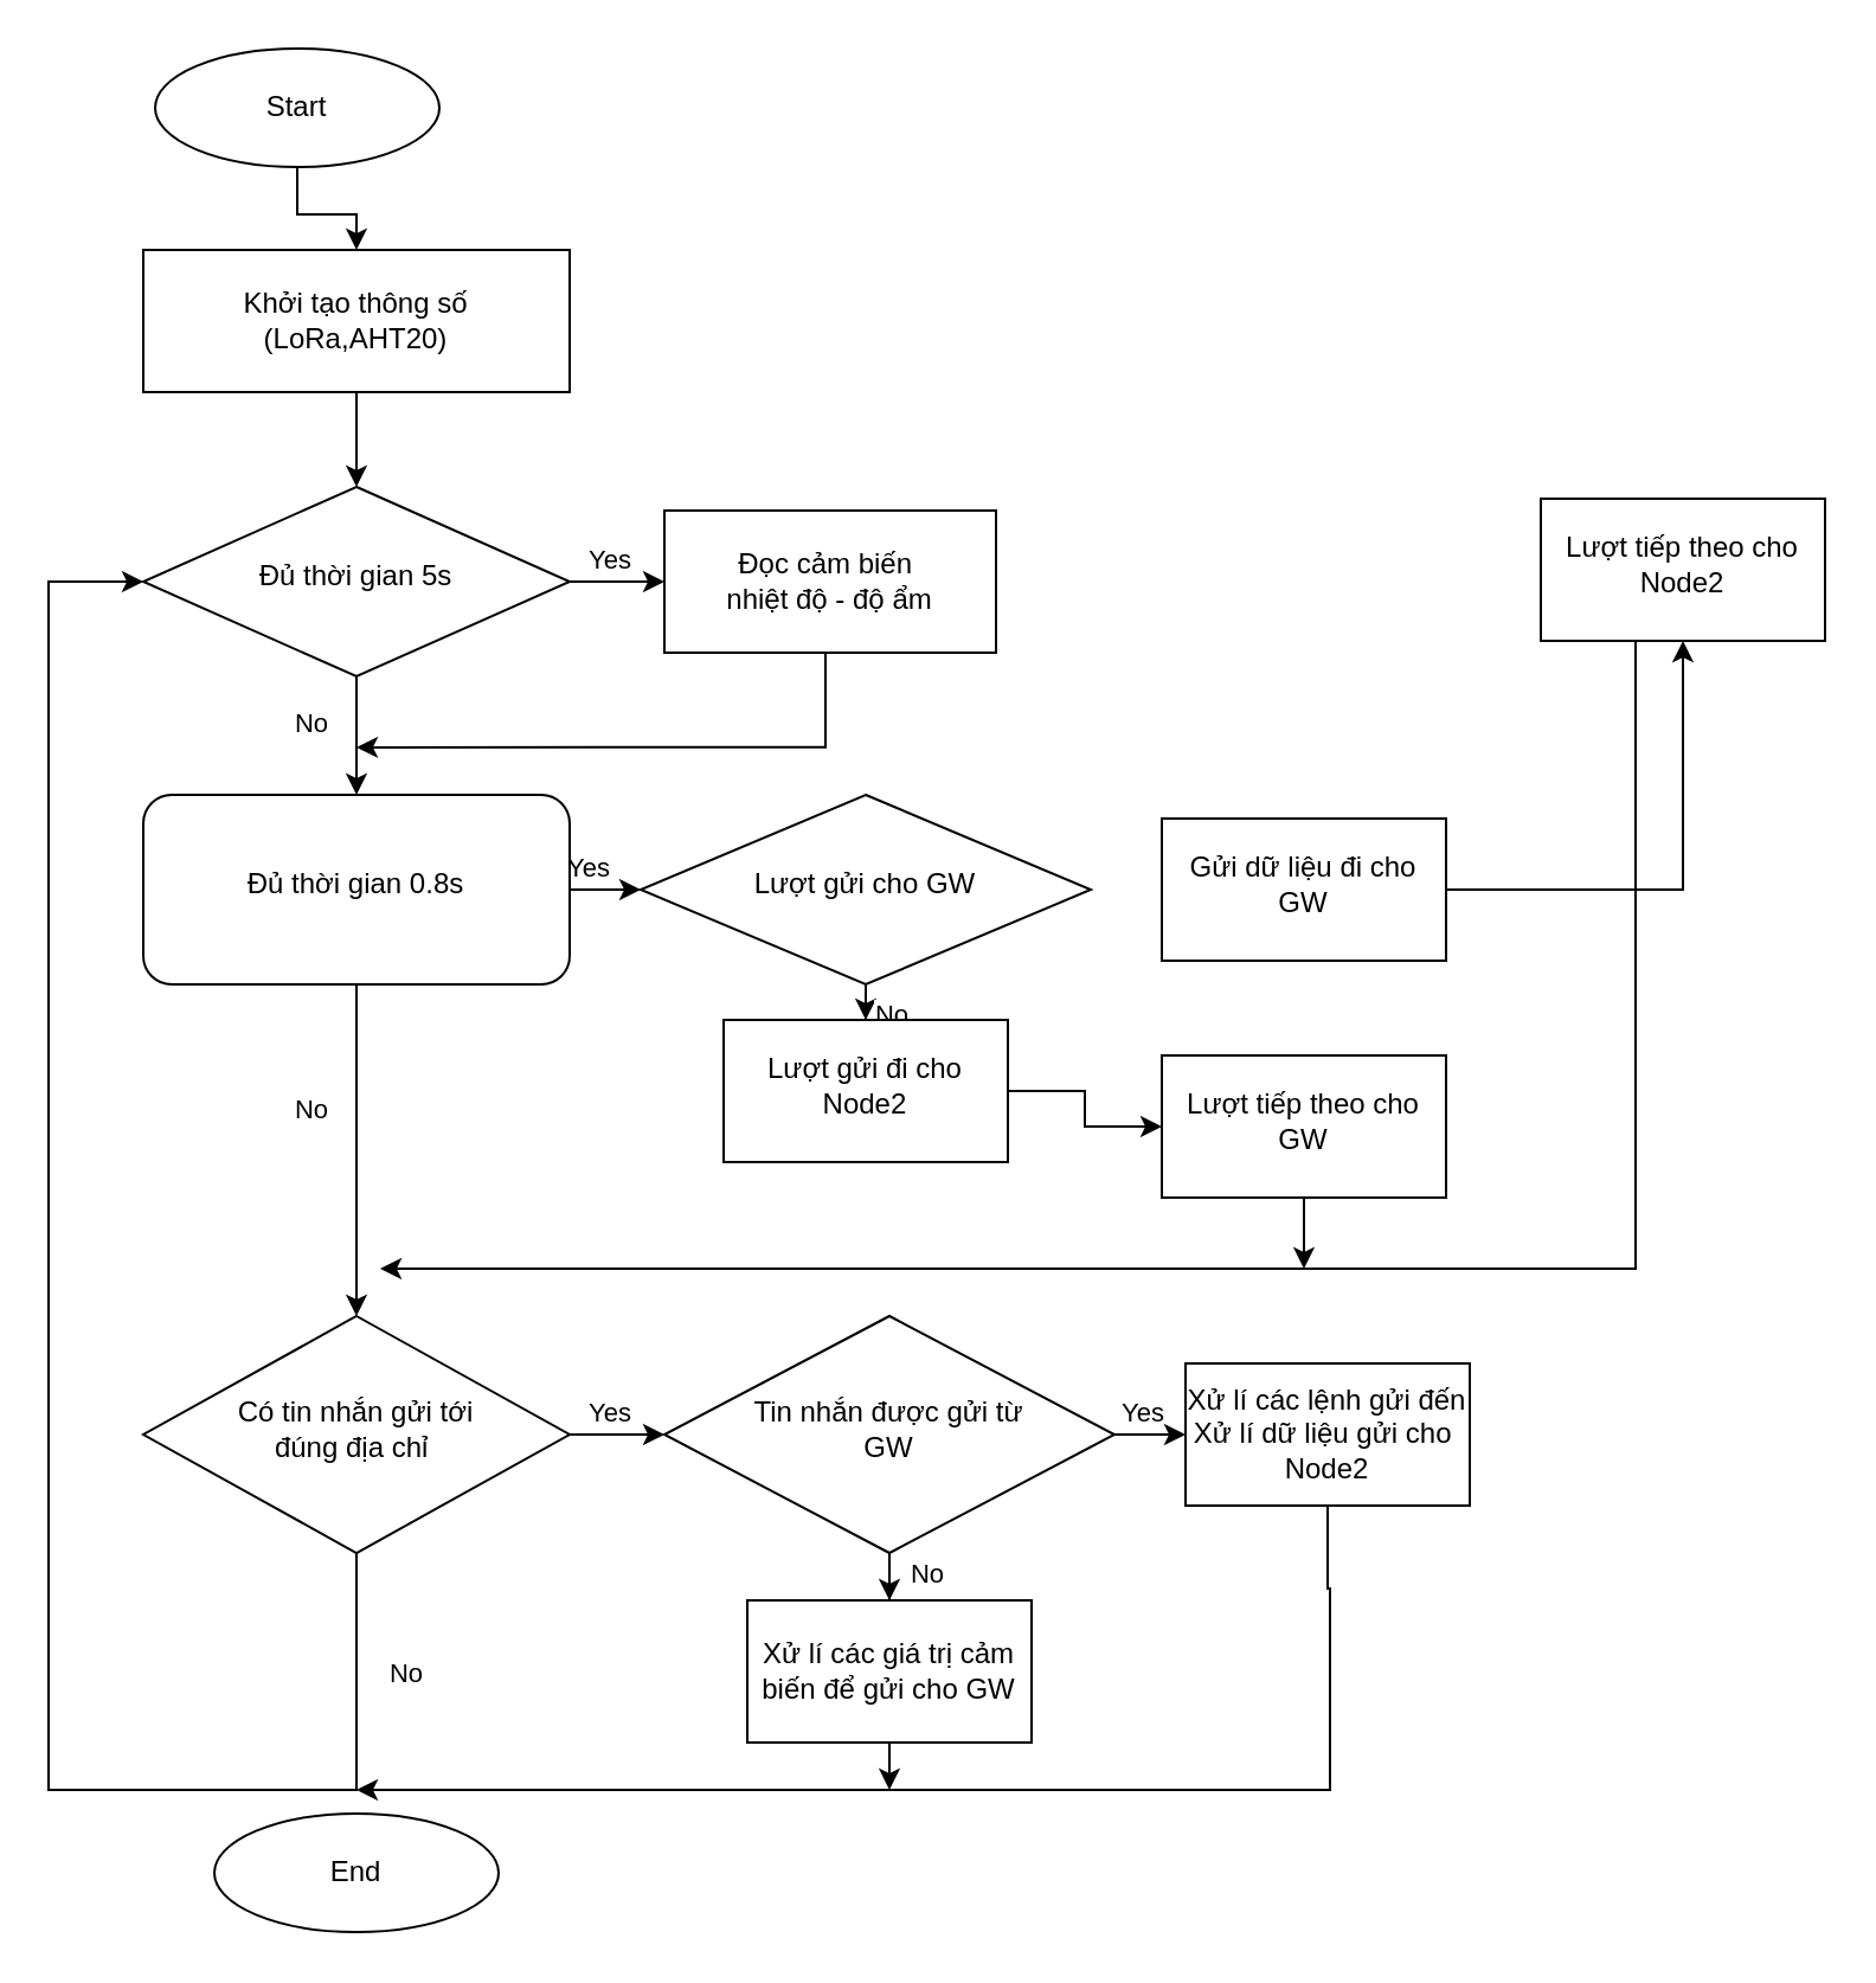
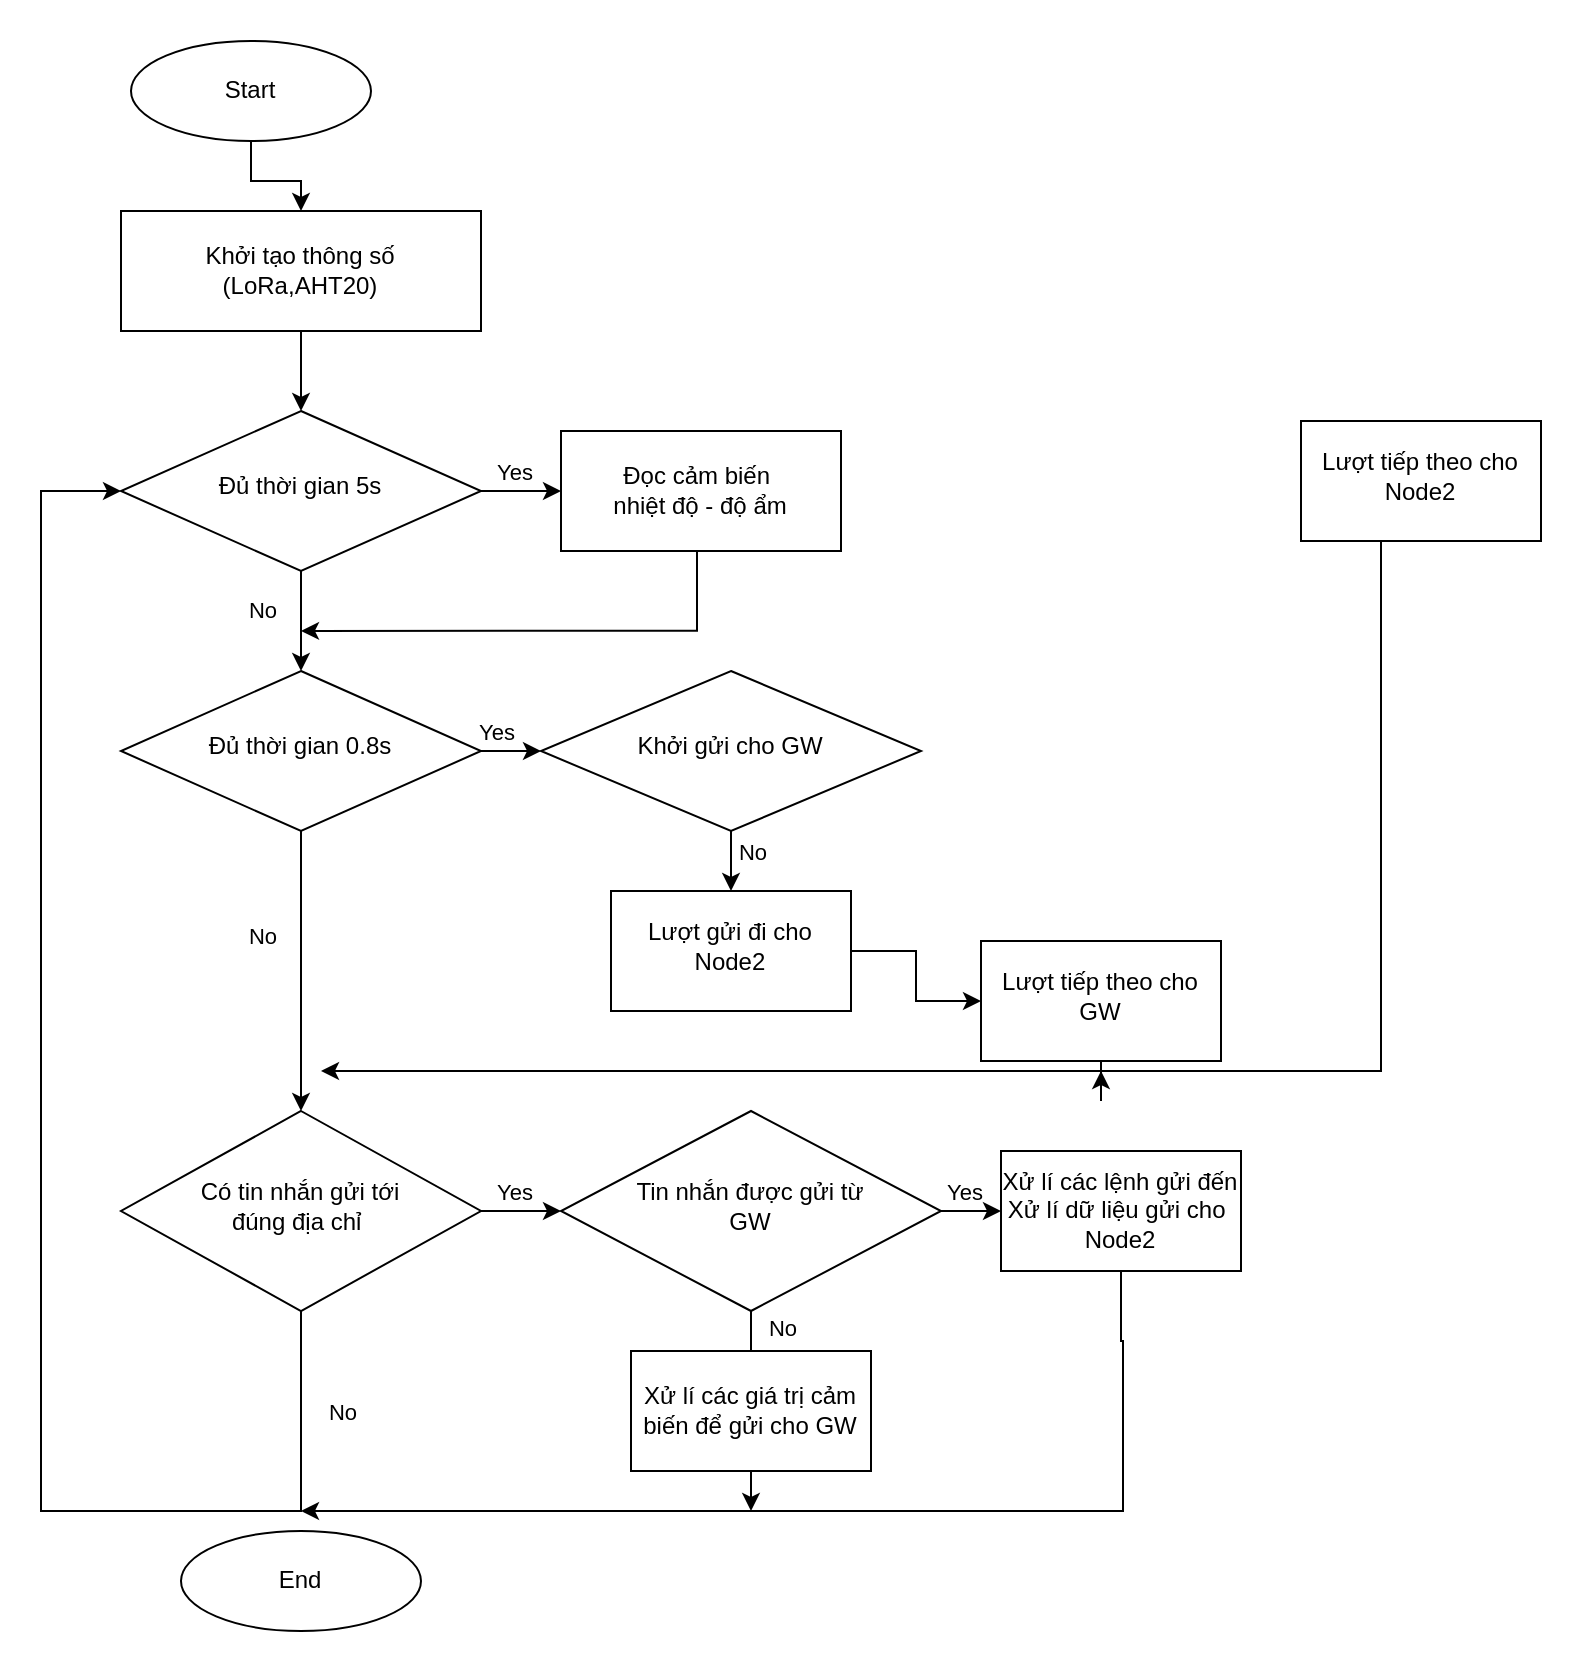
  <mxCell id="0" />
  <mxCell id="1" parent="0" />
  <mxCell id="2" value="" style="edgeStyle=orthogonalEdgeStyle;rounded=0;orthogonalLoop=1;jettySize=auto;html=1;" edge="1" parent="1" source="6" target="26"><mxGeometry relative="1" as="geometry" /></mxCell>
  <mxCell id="3" value="No" style="edgeLabel;html=1;align=center;verticalAlign=middle;resizable=0;points=[];" vertex="1" connectable="0" parent="2"><mxGeometry x="-0.249" y="1" relative="1" as="geometry"><mxPoint x="-21" as="offset" /></mxGeometry></mxCell>
  <mxCell id="4" value="" style="edgeStyle=orthogonalEdgeStyle;rounded=0;orthogonalLoop=1;jettySize=auto;html=1;" edge="1" parent="1" source="6" target="8"><mxGeometry relative="1" as="geometry" /></mxCell>
  <mxCell id="5" value="Yes" style="edgeLabel;html=1;align=center;verticalAlign=middle;resizable=0;points=[];" vertex="1" connectable="0" parent="4"><mxGeometry x="-0.179" y="-1" relative="1" as="geometry"><mxPoint y="-11" as="offset" /></mxGeometry></mxCell>
  <mxCell id="6" value="Đủ thời gian 5s" style="rhombus;whiteSpace=wrap;html=1;shadow=0;fontFamily=Helvetica;fontSize=12;align=center;strokeWidth=1;spacing=6;spacingTop=-4;" parent="1" vertex="1"><mxGeometry x="60" y="205" width="180" height="80" as="geometry" /></mxCell>
  <mxCell id="7" style="edgeStyle=orthogonalEdgeStyle;rounded=0;orthogonalLoop=1;jettySize=auto;html=1;entryX=0.5;entryY=0;entryDx=0;entryDy=0;exitX=0.5;exitY=1;exitDx=0;exitDy=0;" edge="1" parent="1" source="8"><mxGeometry relative="1" as="geometry"><mxPoint x="280" y="224.999" as="sourcePoint" /><mxPoint x="150" y="314.94" as="targetPoint" /><Array as="points"><mxPoint x="348" y="315" /></Array></mxGeometry></mxCell>
  <mxCell id="8" value="Đọc cảm biến&lt;br&gt;nhiệt độ độ ẩm" style="rounded=1;whiteSpace=wrap;html=1;fontSize=12;glass=0;strokeWidth=1;shadow=0;" parent="1" vertex="1"><mxGeometry x="280" y="215" width="136" height="60" as="geometry" /></mxCell>
  <mxCell id="9" value="" style="edgeStyle=orthogonalEdgeStyle;rounded=0;orthogonalLoop=1;jettySize=auto;html=1;" edge="1" parent="1" source="11" target="30"><mxGeometry relative="1" as="geometry" /></mxCell>
  <mxCell id="10" value="No" style="edgeLabel;html=1;align=center;verticalAlign=middle;resizable=0;points=[];" vertex="1" connectable="0" parent="9"><mxGeometry x="-0.725" relative="1" as="geometry"><mxPoint x="10" y="3" as="offset" /></mxGeometry></mxCell>
- <mxCell id="11" value="Lượt gửi cho GW" style="rhombus;whiteSpace=wrap;html=1;shadow=0;fontFamily=Helvetica;fontSize=12;align=center;strokeWidth=1;spacing=6;spacingTop=-4;" parent="1" vertex="1"><mxGeometry x="270" y="335" width="190" height="80" as="geometry" /></mxCell>
+ <mxCell id="11" value="Khởi gửi cho GW" style="rhombus;whiteSpace=wrap;html=1;shadow=0;fontFamily=Helvetica;fontSize=12;align=center;strokeWidth=1;spacing=6;spacingTop=-4;" parent="1" vertex="1"><mxGeometry x="270" y="335" width="190" height="80" as="geometry" /></mxCell>
  <mxCell id="12" value="End" style="ellipse;whiteSpace=wrap;html=1;" vertex="1" parent="1"><mxGeometry x="90" y="765" width="120" height="50" as="geometry" /></mxCell>
  <mxCell id="13" value="" style="edgeStyle=orthogonalEdgeStyle;rounded=0;orthogonalLoop=1;jettySize=auto;html=1;" edge="1" parent="1" source="14" target="16"><mxGeometry relative="1" as="geometry" /></mxCell>
  <mxCell id="14" value="Start" style="ellipse;whiteSpace=wrap;html=1;" vertex="1" parent="1"><mxGeometry x="65" y="20" width="120" height="50" as="geometry" /></mxCell>
  <mxCell id="15" value="" style="edgeStyle=orthogonalEdgeStyle;rounded=0;orthogonalLoop=1;jettySize=auto;html=1;" edge="1" parent="1" source="16" target="6"><mxGeometry relative="1" as="geometry" /></mxCell>
  <mxCell id="16" value="Khởi tạo thông số&lt;br&gt;(LoRa,AHT20)" style="rounded=0;whiteSpace=wrap;html=1;" vertex="1" parent="1"><mxGeometry x="60" y="105" width="180" height="60" as="geometry" /></mxCell>
  <mxCell id="17" value="" style="edgeStyle=orthogonalEdgeStyle;rounded=0;orthogonalLoop=1;jettySize=auto;html=1;" edge="1" parent="1" source="21" target="39"><mxGeometry relative="1" as="geometry" /></mxCell>
  <mxCell id="18" value="Yes" style="edgeLabel;html=1;align=center;verticalAlign=middle;resizable=0;points=[];" vertex="1" connectable="0" parent="17"><mxGeometry x="-0.179" y="1" relative="1" as="geometry"><mxPoint y="-9" as="offset" /></mxGeometry></mxCell>
  <mxCell id="19" style="edgeStyle=orthogonalEdgeStyle;rounded=0;orthogonalLoop=1;jettySize=auto;html=1;entryX=0;entryY=0.5;entryDx=0;entryDy=0;" edge="1" parent="1" source="21" target="6"><mxGeometry relative="1" as="geometry"><mxPoint x="30" y="245" as="targetPoint" /><Array as="points"><mxPoint x="150" y="755" /><mxPoint x="20" y="755" /><mxPoint x="20" y="245" /></Array></mxGeometry></mxCell>
  <mxCell id="20" value="No" style="edgeLabel;html=1;align=center;verticalAlign=middle;resizable=0;points=[];" vertex="1" connectable="0" parent="19"><mxGeometry x="-0.874" relative="1" as="geometry"><mxPoint x="20" y="1" as="offset" /></mxGeometry></mxCell>
  <mxCell id="21" value="Có tin nhắn gửi tới&lt;br&gt;đúng địa chỉ&amp;nbsp;" style="rhombus;whiteSpace=wrap;html=1;shadow=0;fontFamily=Helvetica;fontSize=12;align=center;strokeWidth=1;spacing=6;spacingTop=-4;" vertex="1" parent="1"><mxGeometry x="60" y="555" width="180" height="100" as="geometry" /></mxCell>
  <mxCell id="22" value="" style="edgeStyle=orthogonalEdgeStyle;rounded=0;orthogonalLoop=1;jettySize=auto;html=1;" edge="1" parent="1" source="26"><mxGeometry relative="1" as="geometry"><mxPoint x="150" y="555" as="targetPoint" /></mxGeometry></mxCell>
  <mxCell id="23" value="No" style="edgeLabel;html=1;align=center;verticalAlign=middle;resizable=0;points=[];" vertex="1" connectable="0" parent="22"><mxGeometry x="-0.268" y="-2" relative="1" as="geometry"><mxPoint x="-18" y="1" as="offset" /></mxGeometry></mxCell>
  <mxCell id="24" value="" style="edgeStyle=orthogonalEdgeStyle;rounded=0;orthogonalLoop=1;jettySize=auto;html=1;" edge="1" parent="1" source="26" target="11"><mxGeometry relative="1" as="geometry" /></mxCell>
  <mxCell id="25" value="Yes" style="edgeLabel;html=1;align=center;verticalAlign=middle;resizable=0;points=[];" vertex="1" connectable="0" parent="24"><mxGeometry x="-0.716" y="3" relative="1" as="geometry"><mxPoint y="-7" as="offset" /></mxGeometry></mxCell>
- <mxCell id="26" value="Đủ thời gian 0.8s" style="whiteSpace=wrap;html=1;shadow=0;fontFamily=Helvetica;fontSize=12;align=center;strokeWidth=1;spacing=6;spacingTop=-4;rounded=1;" vertex="1" parent="1"><mxGeometry x="60" y="335" width="180" height="80" as="geometry" /></mxCell>
- <mxCell id="27" value="" style="edgeStyle=orthogonalEdgeStyle;rounded=0;orthogonalLoop=1;jettySize=auto;html=1;" edge="1" parent="1" source="28" target="32"><mxGeometry relative="1" as="geometry" /></mxCell>
- <mxCell id="28" value="Gửi dữ liệu đi cho GW" style="whiteSpace=wrap;html=1;shadow=0;strokeWidth=1;spacing=6;spacingTop=-4;" vertex="1" parent="1"><mxGeometry x="490" y="345" width="120" height="60" as="geometry" /></mxCell>
+ <mxCell id="26" value="Đủ thời gian 0.8s" style="rhombus;whiteSpace=wrap;html=1;shadow=0;fontFamily=Helvetica;fontSize=12;align=center;strokeWidth=1;spacing=6;spacingTop=-4;" vertex="1" parent="1"><mxGeometry x="60" y="335" width="180" height="80" as="geometry" /></mxCell>
  <mxCell id="29" value="" style="edgeStyle=orthogonalEdgeStyle;rounded=0;orthogonalLoop=1;jettySize=auto;html=1;" edge="1" parent="1" source="30" target="34"><mxGeometry relative="1" as="geometry" /></mxCell>
- <mxCell id="30" value="Lượt gửi đi cho&lt;br&gt;Node2" style="whiteSpace=wrap;html=1;shadow=0;strokeWidth=1;spacing=6;spacingTop=-4;" vertex="1" parent="1"><mxGeometry x="305" y="430" width="120" height="60" as="geometry" /></mxCell>
+ <mxCell id="30" value="Lượt gửi đi cho&lt;br&gt;Node2" style="whiteSpace=wrap;html=1;shadow=0;strokeWidth=1;spacing=6;spacingTop=-4;" vertex="1" parent="1"><mxGeometry x="305" y="445" width="120" height="60" as="geometry" /></mxCell>
  <mxCell id="31" style="edgeStyle=orthogonalEdgeStyle;rounded=0;orthogonalLoop=1;jettySize=auto;html=1;" edge="1" parent="1" source="32"><mxGeometry relative="1" as="geometry"><mxPoint x="160" y="535" as="targetPoint" /><Array as="points"><mxPoint x="690" y="535" /><mxPoint x="160" y="535" /></Array></mxGeometry></mxCell>
  <mxCell id="32" value="Lượt tiếp theo cho&lt;br&gt;Node2" style="whiteSpace=wrap;html=1;shadow=0;strokeWidth=1;spacing=6;spacingTop=-4;" vertex="1" parent="1"><mxGeometry x="650" y="210" width="120" height="60" as="geometry" /></mxCell>
  <mxCell id="33" value="" style="edgeStyle=orthogonalEdgeStyle;rounded=0;orthogonalLoop=1;jettySize=auto;html=1;" edge="1" parent="1" source="34"><mxGeometry relative="1" as="geometry"><mxPoint x="550" y="535" as="targetPoint" /></mxGeometry></mxCell>
- <mxCell id="34" value="Lượt tiếp theo cho&lt;br&gt;GW" style="whiteSpace=wrap;html=1;shadow=0;strokeWidth=1;spacing=6;spacingTop=-4;" vertex="1" parent="1"><mxGeometry x="490" y="445" width="120" height="60" as="geometry" /></mxCell>
- <mxCell id="35" value="" style="edgeStyle=orthogonalEdgeStyle;rounded=0;orthogonalLoop=1;jettySize=auto;html=1;" edge="1" parent="1" source="39" target="44"><mxGeometry relative="1" as="geometry" /></mxCell>
+ <mxCell id="34" value="Lượt tiếp theo cho&lt;br&gt;GW" style="whiteSpace=wrap;html=1;shadow=0;strokeWidth=1;spacing=6;spacingTop=-4;" vertex="1" parent="1"><mxGeometry x="490" y="470" width="120" height="60" as="geometry" /></mxCell>
+ <mxCell id="35" value="" style="edgeStyle=orthogonalEdgeStyle;rounded=0;orthogonalLoop=1;jettySize=auto;html=1;endArrow=none;" edge="1" parent="1" source="39" target="44"><mxGeometry relative="1" as="geometry" /></mxCell>
  <mxCell id="36" value="No" style="edgeLabel;html=1;align=center;verticalAlign=middle;resizable=0;points=[];" vertex="1" connectable="0" parent="35"><mxGeometry x="0.602" y="-3" relative="1" as="geometry"><mxPoint x="18" as="offset" /></mxGeometry></mxCell>
  <mxCell id="37" value="" style="edgeStyle=orthogonalEdgeStyle;rounded=0;orthogonalLoop=1;jettySize=auto;html=1;" edge="1" parent="1" source="39" target="42"><mxGeometry relative="1" as="geometry" /></mxCell>
  <mxCell id="38" value="Yes" style="edgeLabel;html=1;align=center;verticalAlign=middle;resizable=0;points=[];" vertex="1" connectable="0" parent="37"><mxGeometry x="0.162" relative="1" as="geometry"><mxPoint y="-10" as="offset" /></mxGeometry></mxCell>
  <mxCell id="39" value="Tin nhắn được gửi từ&lt;br&gt;GW" style="rhombus;whiteSpace=wrap;html=1;shadow=0;fontFamily=Helvetica;fontSize=12;align=center;strokeWidth=1;spacing=6;spacingTop=-4;" vertex="1" parent="1"><mxGeometry x="280" y="555" width="190" height="100" as="geometry" /></mxCell>
  <mxCell id="40" value="Đọc cảm biến&amp;nbsp;&lt;br&gt;nhiệt độ - độ ẩm" style="rounded=0;whiteSpace=wrap;html=1;" vertex="1" parent="1"><mxGeometry x="280" y="215" width="140" height="60" as="geometry" /></mxCell>
  <mxCell id="41" style="edgeStyle=orthogonalEdgeStyle;rounded=0;orthogonalLoop=1;jettySize=auto;html=1;" edge="1" parent="1" source="42"><mxGeometry relative="1" as="geometry"><mxPoint x="150" y="755" as="targetPoint" /><Array as="points"><mxPoint x="560" y="670" /><mxPoint x="561" y="705" /></Array></mxGeometry></mxCell>
  <mxCell id="42" value="Xử lí các lệnh gửi đến&lt;br&gt;Xử lí dữ liệu gửi cho&amp;nbsp;&lt;br&gt;Node2" style="rounded=0;whiteSpace=wrap;html=1;" vertex="1" parent="1"><mxGeometry x="500" y="575" width="120" height="60" as="geometry" /></mxCell>
  <mxCell id="43" style="edgeStyle=orthogonalEdgeStyle;rounded=0;orthogonalLoop=1;jettySize=auto;html=1;exitX=0.5;exitY=1;exitDx=0;exitDy=0;" edge="1" parent="1" source="44"><mxGeometry relative="1" as="geometry"><mxPoint x="375" y="755" as="targetPoint" /></mxGeometry></mxCell>
  <mxCell id="44" value="Xử lí các giá trị cảm biến để gửi cho GW" style="rounded=0;whiteSpace=wrap;html=1;" vertex="1" parent="1"><mxGeometry x="315" y="675" width="120" height="60" as="geometry" /></mxCell>
